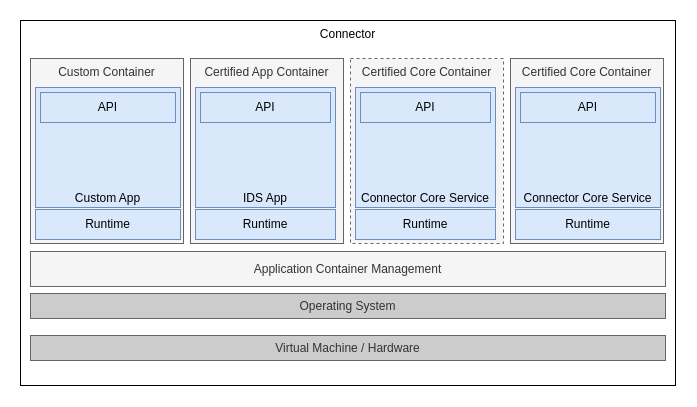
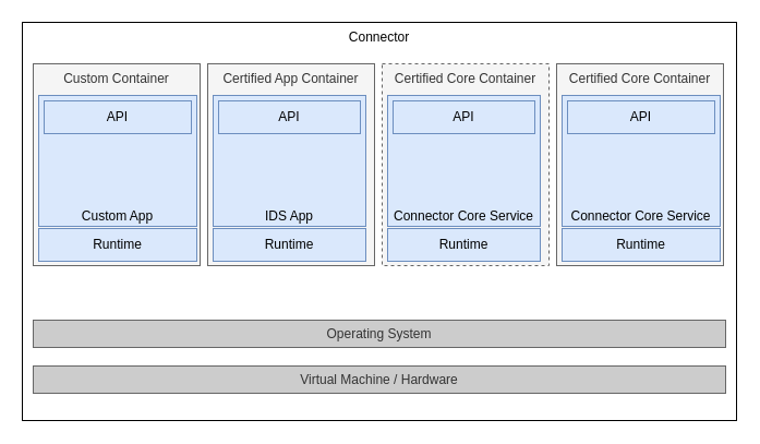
  <mxCell id="0" />
  <mxCell id="1" parent="0" />
  <mxCell id="2" value="Connector" style="rounded=0;whiteSpace=wrap;html=1;verticalAlign=top;" parent="1" vertex="1"><mxGeometry x="20" y="20" width="655" height="365" as="geometry" /></mxCell>
  <mxCell id="3" value="Certified Core Container" style="rounded=0;whiteSpace=wrap;html=1;verticalAlign=top;dashed=1;fillColor=#f5f5f5;fontColor=#333333;strokeColor=#666666;" parent="1" vertex="1"><mxGeometry x="350" y="58" width="153" height="185" as="geometry" /></mxCell>
  <mxCell id="4" value="Certified App Container" style="rounded=0;whiteSpace=wrap;html=1;verticalAlign=top;fillColor=#f5f5f5;fontColor=#333333;strokeColor=#666666;" parent="1" vertex="1"><mxGeometry x="190" y="58" width="153" height="185" as="geometry" /></mxCell>
  <mxCell id="5" value="Certified&amp;nbsp;Core Container" style="rounded=0;whiteSpace=wrap;html=1;verticalAlign=top;fillColor=#f5f5f5;fontColor=#333333;strokeColor=#666666;" parent="1" vertex="1"><mxGeometry x="510" y="58" width="153" height="185" as="geometry" /></mxCell>
  <mxCell id="6" value="Connector Core Service" style="rounded=0;whiteSpace=wrap;html=1;fillColor=#dae8fc;strokeColor=#6c8ebf;verticalAlign=bottom;" parent="1" vertex="1"><mxGeometry x="355" y="87" width="140" height="120" as="geometry" /></mxCell>
  <mxCell id="7" value="Virtual Machine / Hardware" style="rounded=0;whiteSpace=wrap;html=1;fillColor=#CCCCCC;strokeColor=#666666;fontColor=#333333;" parent="1" vertex="1"><mxGeometry x="30" y="335" width="635" height="25" as="geometry" /></mxCell>
  <mxCell id="8" value="Operating System" style="rounded=0;whiteSpace=wrap;html=1;fillColor=#CCCCCC;strokeColor=#666666;fontColor=#333333;" parent="1" vertex="1"><mxGeometry x="30" y="293" width="635" height="25" as="geometry" /></mxCell>
- <mxCell id="9" value="Application Container Management" style="rounded=0;whiteSpace=wrap;html=1;fillColor=#f5f5f5;fontColor=#333333;strokeColor=#666666;" parent="1" vertex="1"><mxGeometry x="30" y="251" width="635" height="35" as="geometry" /></mxCell>
  <mxCell id="10" value="Runtime" style="rounded=0;whiteSpace=wrap;html=1;fillColor=#dae8fc;strokeColor=#6c8ebf;" parent="1" vertex="1"><mxGeometry x="355" y="209" width="140" height="30" as="geometry" /></mxCell>
  <mxCell id="11" value="API" style="rounded=0;whiteSpace=wrap;html=1;fillColor=#dae8fc;strokeColor=#6c8ebf;" parent="1" vertex="1"><mxGeometry x="360" y="92" width="130" height="30" as="geometry" /></mxCell>
  <mxCell id="12" value="Runtime" style="rounded=0;whiteSpace=wrap;html=1;fillColor=#dae8fc;strokeColor=#6c8ebf;" parent="1" vertex="1"><mxGeometry x="515" y="209" width="145" height="30" as="geometry" /></mxCell>
  <mxCell id="13" value="Connector Core Service" style="rounded=0;whiteSpace=wrap;html=1;fillColor=#dae8fc;strokeColor=#6c8ebf;verticalAlign=bottom;" parent="1" vertex="1"><mxGeometry x="515" y="87" width="145" height="120" as="geometry" /></mxCell>
  <mxCell id="14" value="API" style="rounded=0;whiteSpace=wrap;html=1;fillColor=#dae8fc;strokeColor=#6c8ebf;" parent="1" vertex="1"><mxGeometry x="520" y="92" width="135" height="30" as="geometry" /></mxCell>
  <mxCell id="15" value="Runtime" style="rounded=0;whiteSpace=wrap;html=1;fillColor=#dae8fc;strokeColor=#6c8ebf;" parent="1" vertex="1"><mxGeometry x="195" y="209" width="140" height="30" as="geometry" /></mxCell>
  <mxCell id="16" value="IDS App" style="rounded=0;whiteSpace=wrap;html=1;fillColor=#dae8fc;strokeColor=#6c8ebf;verticalAlign=bottom;" parent="1" vertex="1"><mxGeometry x="195" y="87" width="140" height="120" as="geometry" /></mxCell>
  <mxCell id="17" value="API" style="rounded=0;whiteSpace=wrap;html=1;fillColor=#dae8fc;strokeColor=#6c8ebf;" parent="1" vertex="1"><mxGeometry x="200" y="92" width="130" height="30" as="geometry" /></mxCell>
  <mxCell id="18" value="Custom Container" style="rounded=0;whiteSpace=wrap;html=1;verticalAlign=top;fillColor=#f5f5f5;fontColor=#333333;strokeColor=#666666;" parent="1" vertex="1"><mxGeometry x="30" y="58" width="153" height="185" as="geometry" /></mxCell>
  <mxCell id="19" value="Runtime" style="rounded=0;whiteSpace=wrap;html=1;fillColor=#dae8fc;strokeColor=#6c8ebf;" parent="1" vertex="1"><mxGeometry x="35" y="209" width="145" height="30" as="geometry" /></mxCell>
  <mxCell id="20" value="Custom App" style="rounded=0;whiteSpace=wrap;html=1;fillColor=#dae8fc;strokeColor=#6c8ebf;verticalAlign=bottom;" parent="1" vertex="1"><mxGeometry x="35" y="87" width="145" height="120" as="geometry" /></mxCell>
  <mxCell id="21" value="API" style="rounded=0;whiteSpace=wrap;html=1;fillColor=#dae8fc;strokeColor=#6c8ebf;" parent="1" vertex="1"><mxGeometry x="40" y="92" width="135" height="30" as="geometry" /></mxCell>
